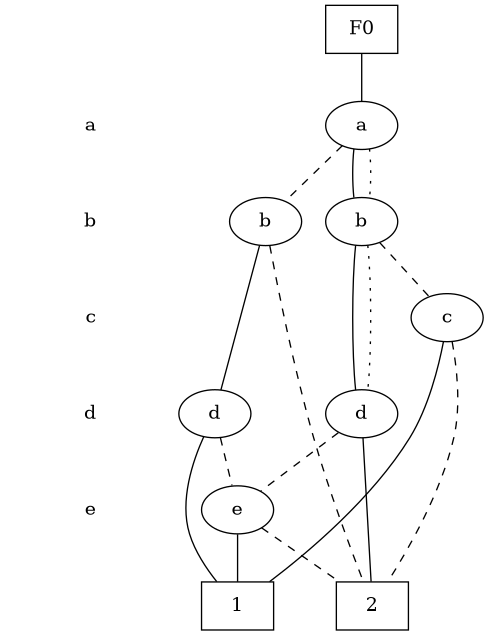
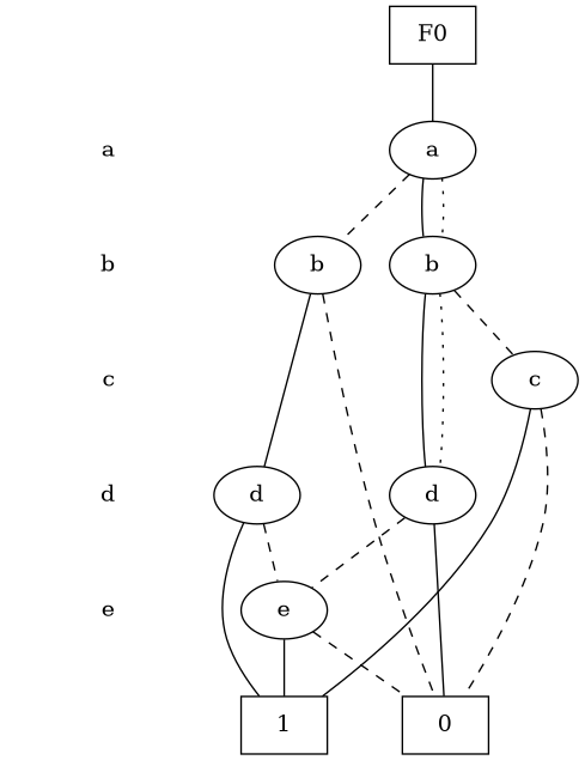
  digraph {
    edge [dir=none]
    "CONST NODES" [shape=plaintext style=invis]
    " a " [shape=plaintext]
    " b " [shape=plaintext]
    " c " [shape=plaintext]
    " d " [shape=plaintext]
    " e " [shape=plaintext]
    F0 [shape=box]
    n8 [label=a]
    n9 [label=b]
    n10 [label=b]
    n11 [label=d]
    n12 [label=c]
    n13 [label=d]
    n14 [label=e]
-   n15 [label=2 shape=box]
+   n15 [label=0 shape=box]
    n16 [label=1 shape=box]
    subgraph sub_1 {
      "CONST NODES"
      " a "
      " b "
      " c "
      " d "
      " e "
    }
    subgraph sub_2 {
      rank=same
      F0
    }
    subgraph sub_3 {
      rank=same
      " a "
      n8
    }
    subgraph sub_4 {
      rank=same
      " b "
      n9
    }
    subgraph sub_5 {
      rank=same
      " b "
      n10
    }
    subgraph sub_6 {
      rank=same
      " d "
      n11
    }
    subgraph sub_7 {
      rank=same
      " c "
      n12
    }
    subgraph sub_8 {
      rank=same
      " d "
      n13
    }
    subgraph sub_9 {
      rank=same
      " e "
      n14
    }
    subgraph sub_10 {
      rank=same
      "CONST NODES"
      subgraph sub_11 {
        rank=same
        n15
        n16
      }
    }
    " a " -> " b " [style=invis]
    " b " -> " c " [style=invis]
    " c " -> " d " [style=invis]
    " d " -> " e " [style=invis]
    " e " -> "CONST NODES" [style=invis]
    F0 -> n8 [style=solid]
    n8 -> n9
    n8 -> n9 [style=dotted]
    n8 -> n10 [style=dashed]
    n9 -> n11
    n9 -> n11 [style=dotted]
    n9 -> n12 [style=dashed]
    n10 -> n13
    n10 -> n15 [style=dashed]
    n11 -> n14 [style=dashed]
    n11 -> n15
    n12 -> n15 [style=dashed]
    n12 -> n16
    n13 -> n14 [style=dashed]
    n13 -> n16
    n14 -> n15 [style=dashed]
    n14 -> n16
  }
